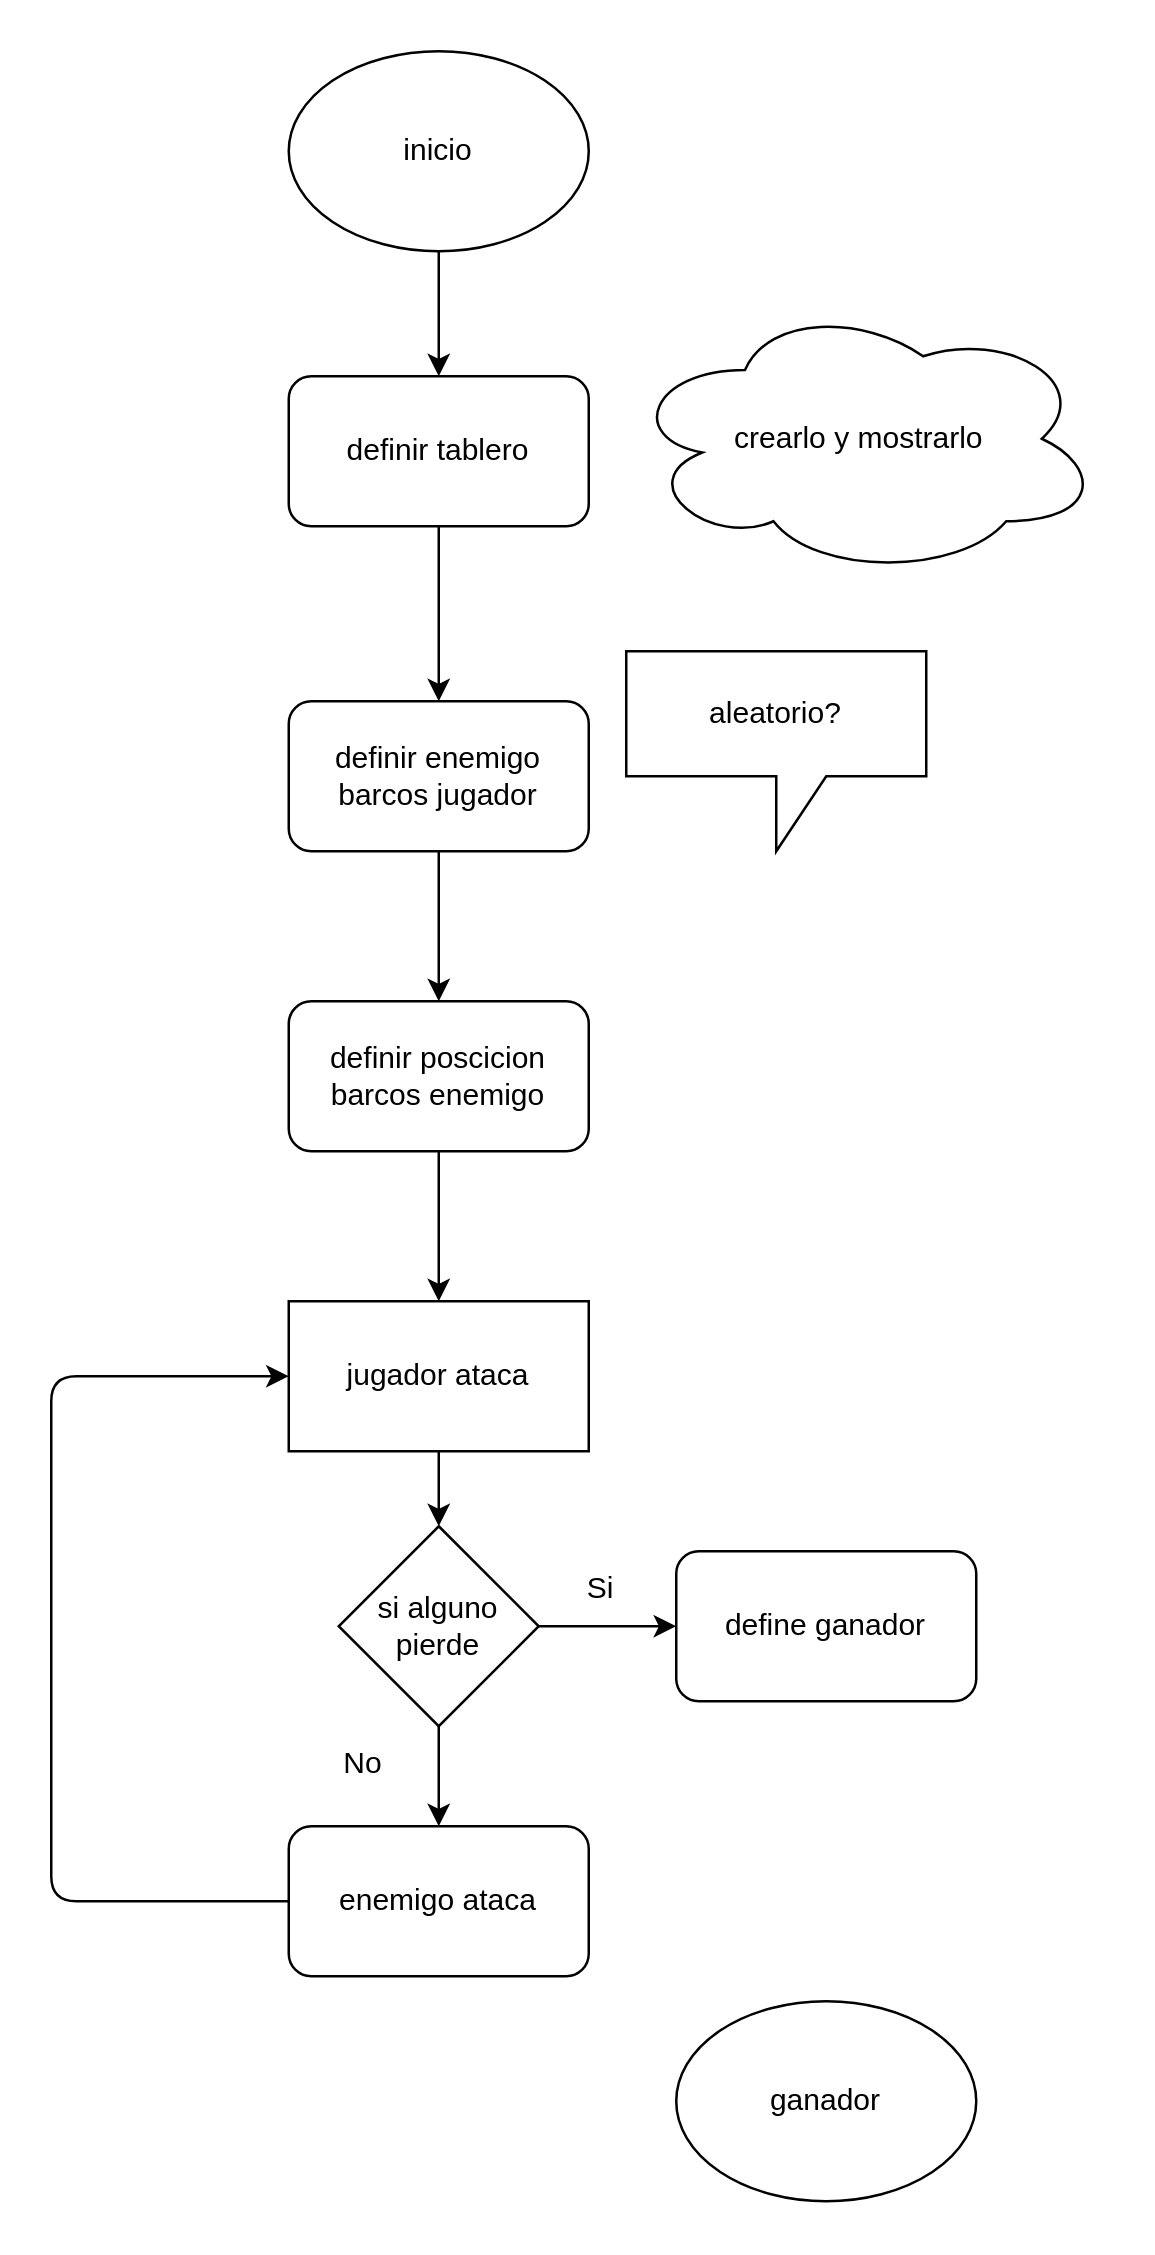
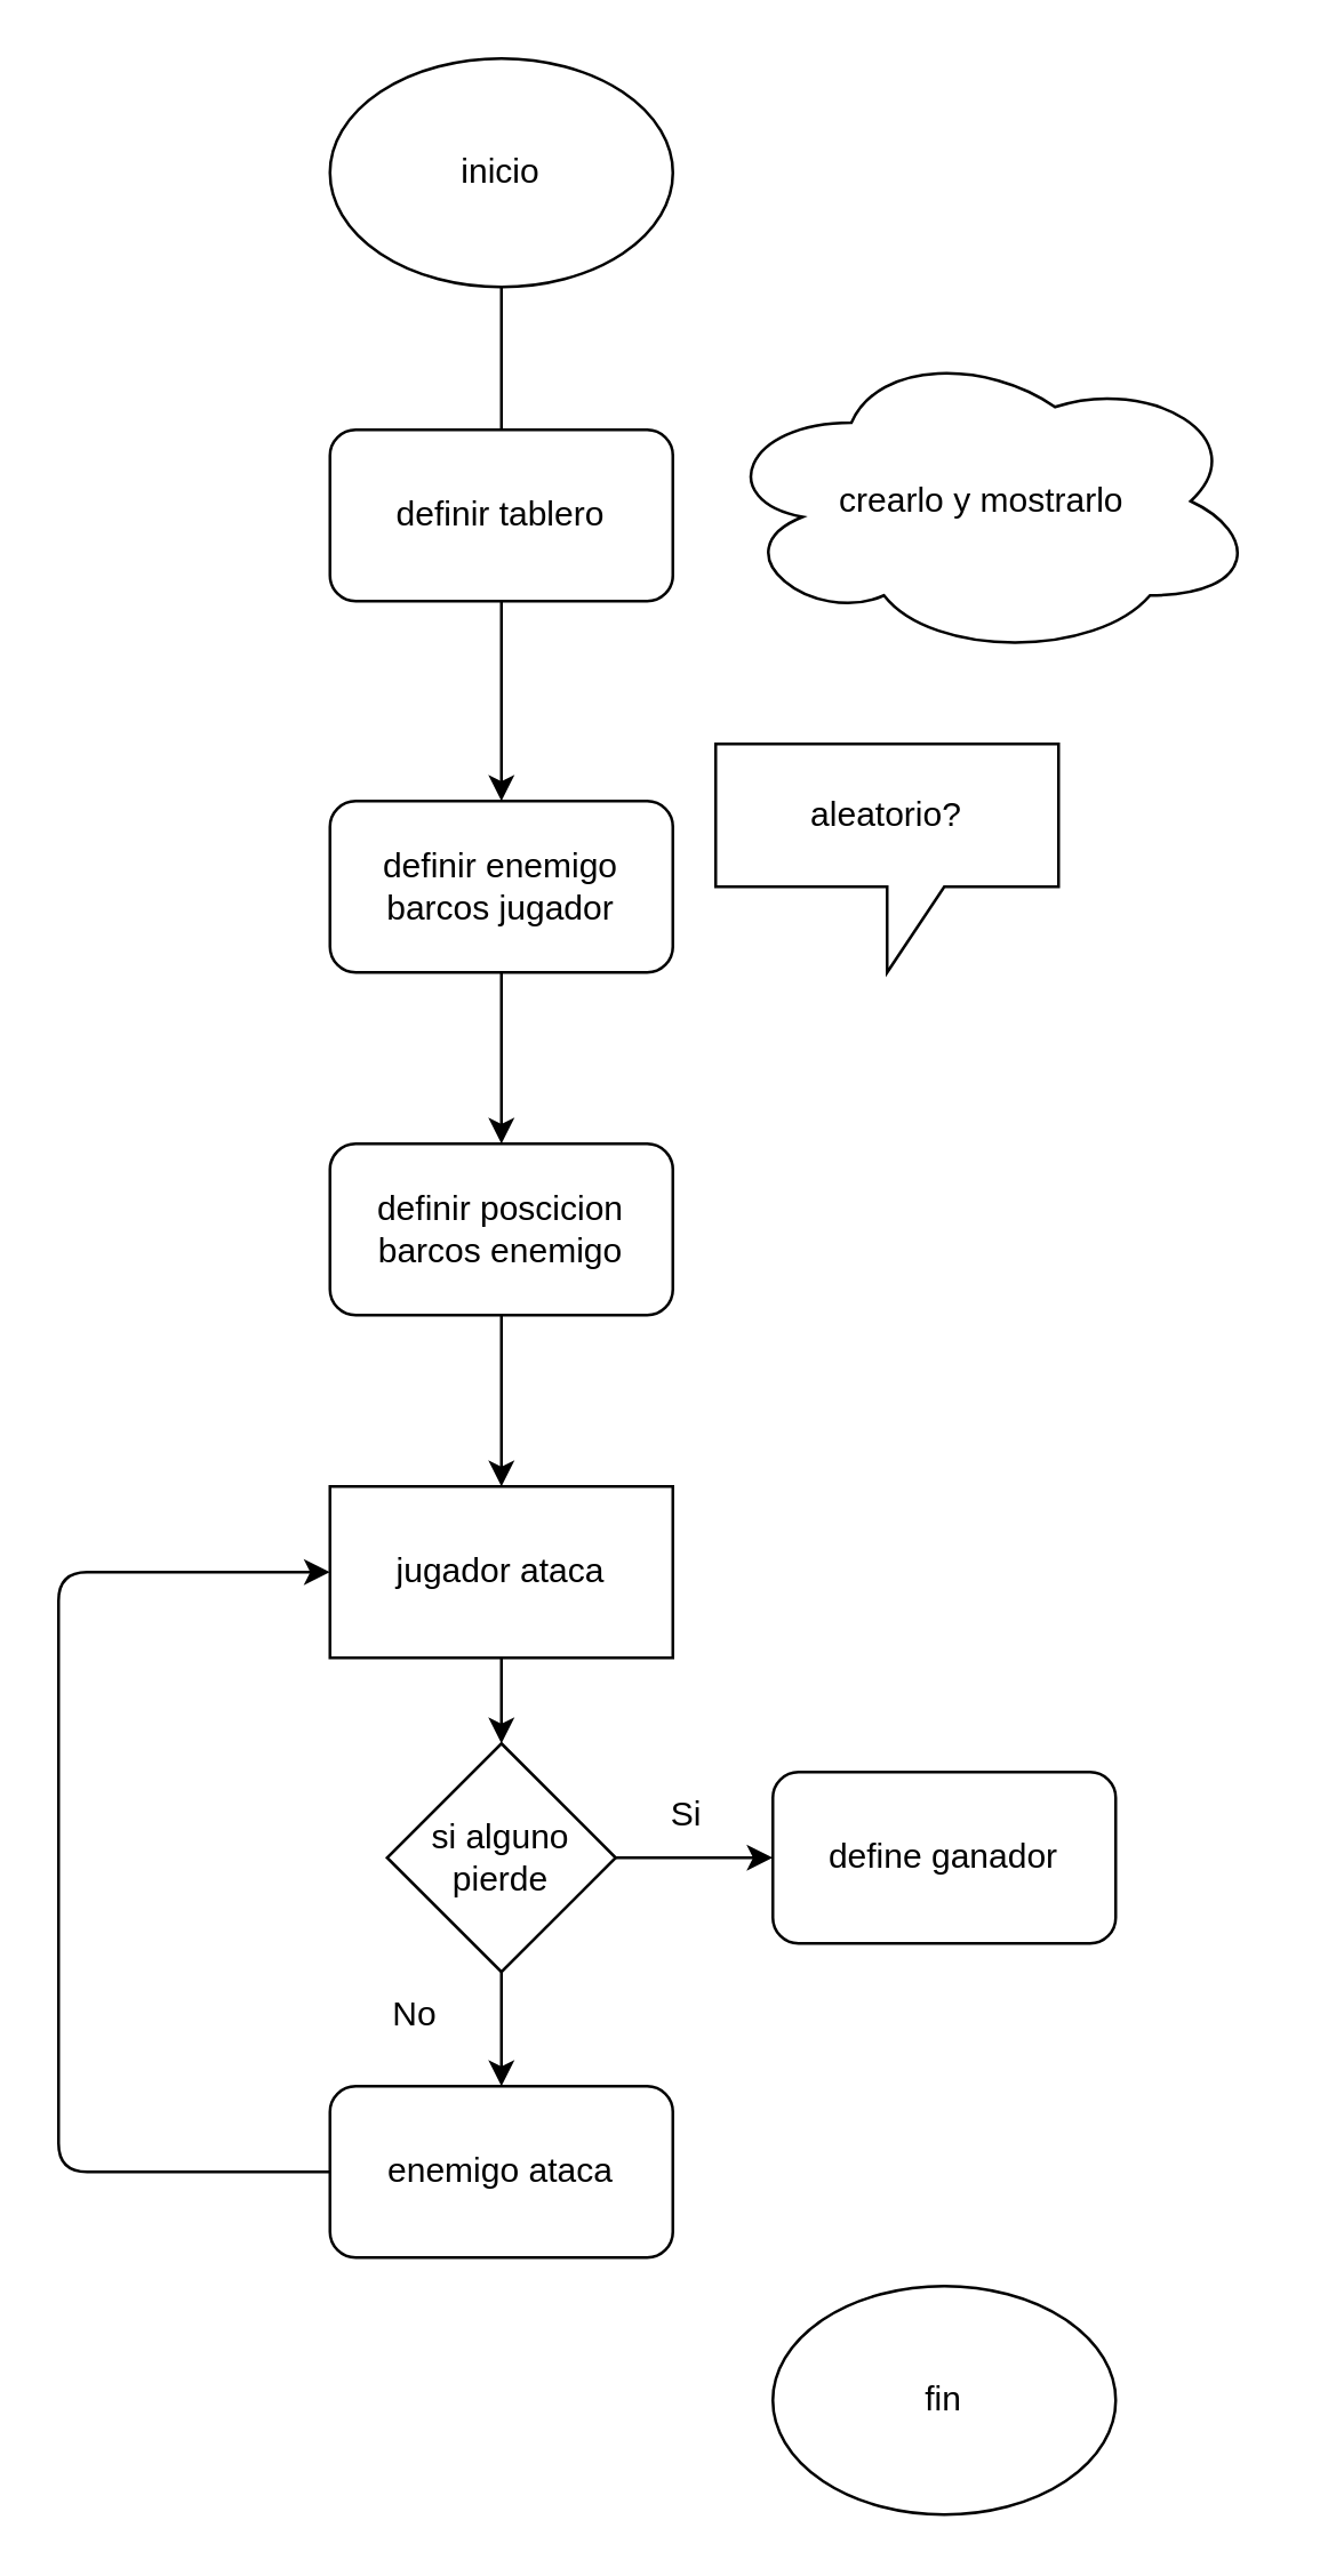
  <mxCell id="0" />
  <mxCell id="1" parent="0" />
- <mxCell id="2" style="edgeStyle=none;html=1;entryX=0.5;entryY=0;entryDx=0;entryDy=0;" parent="1" source="3" target="5" edge="1"><mxGeometry relative="1" as="geometry" /></mxCell>
+ <mxCell id="2" style="edgeStyle=none;html=1;entryX=0.5;entryY=0;entryDx=0;entryDy=0;endArrow=none;" parent="1" source="3" target="5" edge="1"><mxGeometry relative="1" as="geometry" /></mxCell>
  <mxCell id="3" value="inicio" style="ellipse;whiteSpace=wrap;html=1;" parent="1" vertex="1"><mxGeometry x="115" y="20" width="120" height="80" as="geometry" /></mxCell>
  <mxCell id="4" style="edgeStyle=none;html=1;entryX=0.5;entryY=0;entryDx=0;entryDy=0;" parent="1" source="5" target="7" edge="1"><mxGeometry relative="1" as="geometry" /></mxCell>
  <mxCell id="5" value="definir tablero" style="rounded=1;whiteSpace=wrap;html=1;" parent="1" vertex="1"><mxGeometry x="115" y="150" width="120" height="60" as="geometry" /></mxCell>
  <mxCell id="6" style="edgeStyle=none;html=1;entryX=0.5;entryY=0;entryDx=0;entryDy=0;" parent="1" source="7" target="9" edge="1"><mxGeometry relative="1" as="geometry" /></mxCell>
  <mxCell id="7" value="definir enemigo barcos jugador" style="rounded=1;whiteSpace=wrap;html=1;" parent="1" vertex="1"><mxGeometry x="115" y="280" width="120" height="60" as="geometry" /></mxCell>
  <mxCell id="8" style="edgeStyle=none;html=1;entryX=0.5;entryY=0;entryDx=0;entryDy=0;" parent="1" source="9" target="11" edge="1"><mxGeometry relative="1" as="geometry" /></mxCell>
  <mxCell id="9" value="definir poscicion barcos enemigo" style="rounded=1;whiteSpace=wrap;html=1;" parent="1" vertex="1"><mxGeometry x="115" y="400" width="120" height="60" as="geometry" /></mxCell>
  <mxCell id="10" style="edgeStyle=none;html=1;entryX=0.5;entryY=0;entryDx=0;entryDy=0;" parent="1" source="11" target="16" edge="1"><mxGeometry relative="1" as="geometry" /></mxCell>
  <mxCell id="11" value="jugador ataca" style="whiteSpace=wrap;html=1;rounded=0;" parent="1" vertex="1"><mxGeometry x="115" y="520" width="120" height="60" as="geometry" /></mxCell>
  <mxCell id="12" style="edgeStyle=none;html=1;exitX=0;exitY=0.5;exitDx=0;exitDy=0;entryX=0;entryY=0.5;entryDx=0;entryDy=0;" parent="1" source="13" target="11" edge="1"><mxGeometry relative="1" as="geometry"><mxPoint x="30" y="760" as="targetPoint" /><Array as="points"><mxPoint x="20" y="760" /><mxPoint x="20" y="550" /></Array></mxGeometry></mxCell>
  <mxCell id="13" value="enemigo ataca" style="rounded=1;whiteSpace=wrap;html=1;" parent="1" vertex="1"><mxGeometry x="115" y="730" width="120" height="60" as="geometry" /></mxCell>
  <mxCell id="14" style="edgeStyle=none;html=1;exitX=0.5;exitY=1;exitDx=0;exitDy=0;entryX=0.5;entryY=0;entryDx=0;entryDy=0;" parent="1" source="16" target="13" edge="1"><mxGeometry relative="1" as="geometry" /></mxCell>
  <mxCell id="15" style="edgeStyle=none;html=1;entryX=0;entryY=0.5;entryDx=0;entryDy=0;" parent="1" source="16" target="17" edge="1"><mxGeometry relative="1" as="geometry" /></mxCell>
  <mxCell id="16" value="si alguno pierde" style="rhombus;whiteSpace=wrap;html=1;" parent="1" vertex="1"><mxGeometry x="135" y="610" width="80" height="80" as="geometry" /></mxCell>
  <mxCell id="17" value="define ganador" style="rounded=1;whiteSpace=wrap;html=1;" parent="1" vertex="1"><mxGeometry x="270" y="620" width="120" height="60" as="geometry" /></mxCell>
- <mxCell id="18" value="ganador" style="ellipse;whiteSpace=wrap;html=1;" parent="1" vertex="1"><mxGeometry x="270" y="800" width="120" height="80" as="geometry" /></mxCell>
+ <mxCell id="18" value="fin" style="ellipse;whiteSpace=wrap;html=1;" parent="1" vertex="1"><mxGeometry x="270" y="800" width="120" height="80" as="geometry" /></mxCell>
  <mxCell id="19" value="Si" style="text;html=1;strokeColor=none;fillColor=none;align=center;verticalAlign=middle;whiteSpace=wrap;rounded=0;" parent="1" vertex="1"><mxGeometry x="210" y="620" width="60" height="30" as="geometry" /></mxCell>
  <mxCell id="20" value="No" style="text;html=1;strokeColor=none;fillColor=none;align=center;verticalAlign=middle;whiteSpace=wrap;rounded=0;" parent="1" vertex="1"><mxGeometry x="115" y="690" width="60" height="30" as="geometry" /></mxCell>
  <mxCell id="21" value="aleatorio?" style="shape=callout;whiteSpace=wrap;html=1;perimeter=calloutPerimeter;" vertex="1" parent="1"><mxGeometry x="250" y="260" width="120" height="80" as="geometry" /></mxCell>
  <mxCell id="22" value="crearlo y mostrarlo&amp;nbsp;" style="ellipse;shape=cloud;whiteSpace=wrap;html=1;" vertex="1" parent="1"><mxGeometry x="250" y="120" width="190" height="110" as="geometry" /></mxCell>
